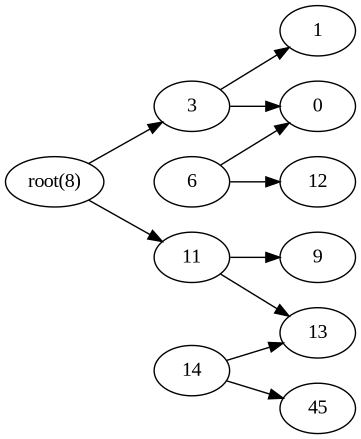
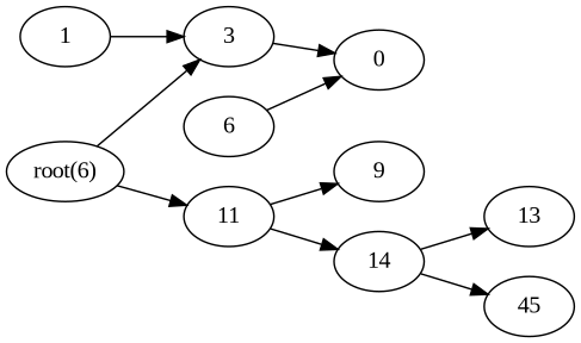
  digraph {
    fontname="Liberation Serif"
    rankdir=LR
    node [fontname="Liberation Serif"]
    edge [fontname="Liberation Serif"]
-   "root(8)"
+   "root(8)" [label="root(6)"]
    3
    11
    1
    0
    9
    14
    6
-   12
    13
    n11 [label=45]
    "root(8)" -> 3
    "root(8)" -> 11
-   3 -> 1
+   1 -> 3
    3 -> 0
    11 -> 9
-   11 -> 13
+   11 -> 14
    14 -> 13
    14 -> n11
    6 -> 0
-   6 -> 12
  }
